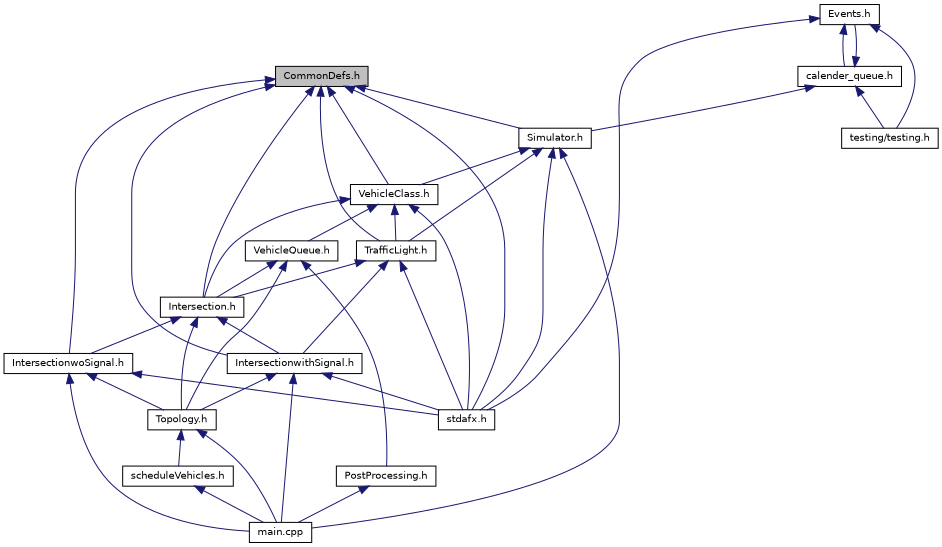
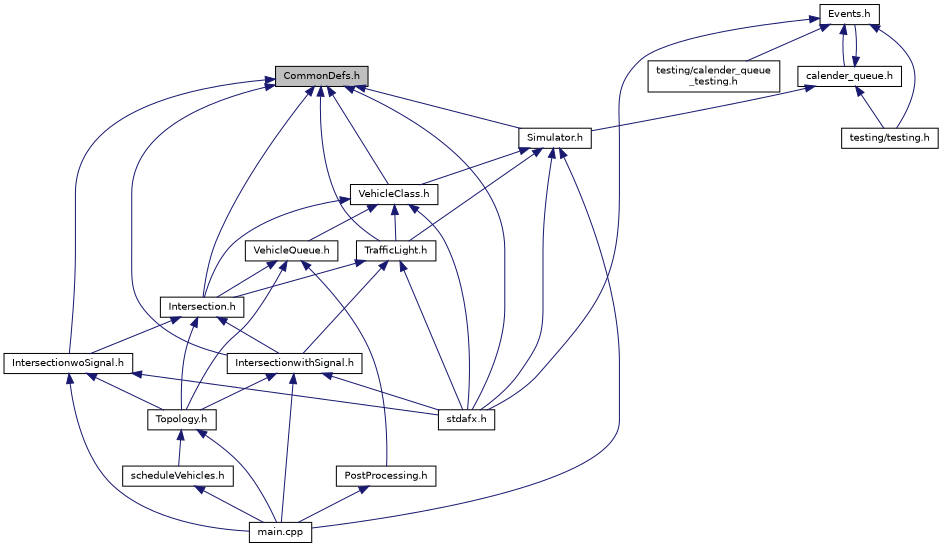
  digraph {
    node [color=black fillcolor=white fontname=Helvetica fontsize=10 shape=record style=filled]
    edge [color=midnightblue dir=back fontname=Helvetica fontsize=10 labelfontname=Helvetica labelfontsize=10 style=solid]
    n1 [fillcolor=grey75 fontcolor=black height=0.2 label="CommonDefs.h" width=0.4]
    n2 [height=0.2 label="Simulator.h" width=0.4]
    n3 [height=0.2 label="VehicleClass.h" width=0.4]
    n4 [height=0.2 label="TrafficLight.h" width=0.4]
    n5 [height=0.2 label="Intersection.h" width=0.4]
    n6 [height=0.2 label="IntersectionwithSignal.h" width=0.4]
    n7 [height=0.2 label="stdafx.h" width=0.4]
    n8 [height=0.2 label="IntersectionwoSignal.h" width=0.4]
    n9 [height=0.2 label="Events.h" width=0.4]
    n10 [height=0.2 label="calender_queue.h" width=0.4]
    n11 [height=0.2 label="testing/testing.h" width=0.4]
+   n12 [height=0.2 label="testing/calender_queue\l_testing.h" width=0.4]
    n13 [height=0.2 label="main.cpp" width=0.4]
    n14 [height=0.2 label="VehicleQueue.h" width=0.4]
    n15 [height=0.2 label="Topology.h" width=0.4]
    n16 [height=0.2 label="PostProcessing.h" width=0.4]
    n17 [height=0.2 label="scheduleVehicles.h" width=0.4]
    n1 -> n2
    n1 -> n3
    n1 -> n4
    n1 -> n5
    n1 -> n6
    n1 -> n7
    n1 -> n8
    n2 -> n3
    n2 -> n4
    n2 -> n7
    n2 -> n13
    n3 -> n4
    n3 -> n5
    n3 -> n7
    n3 -> n14
    n4 -> n5
    n4 -> n6
    n4 -> n7
    n5 -> n6
    n5 -> n8
    n5 -> n15
    n6 -> n7
    n6 -> n13
    n6 -> n15
    n8 -> n7
    n8 -> n13
    n8 -> n15
    n9 -> n7
    n9 -> n10
    n9 -> n11
+   n9 -> n12
    n10 -> n2
    n10 -> n9
    n10 -> n11
    n14 -> n5
    n14 -> n15
    n14 -> n16
    n15 -> n13
    n15 -> n17
    n16 -> n13
    n17 -> n13
  }
